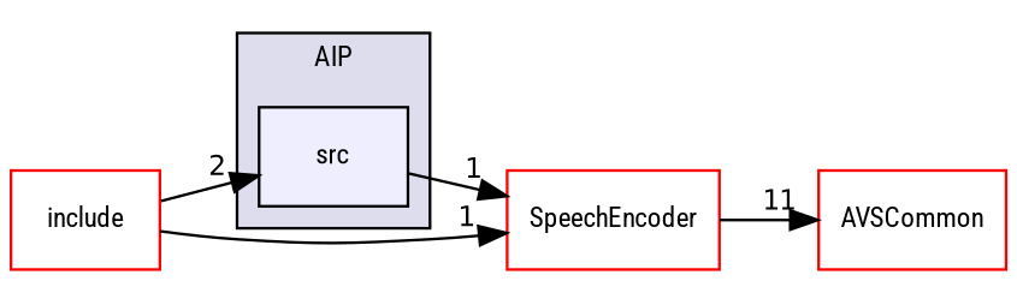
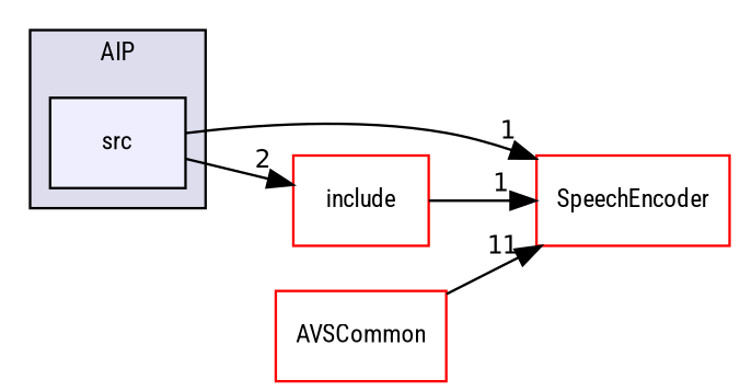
  digraph {
    compound=true
    fontname="Roboto Condensed"
    rankdir=LR
    node [fillcolor=white fontname="Roboto Condensed" fontsize=10 shape=box style=filled color=red]
    edge [fontname="Roboto Condensed" headlabel=1 labeldistance=1.5 labelfontname=Helvetica labelfontsize=10]
    n1 [fillcolor="#eeeeff" label=src pencolor=black color=""]
    n2 [label=SpeechEncoder]
    n3 [label=include]
    n4 [label=AVSCommon]
    subgraph cluster_1 {
      bgcolor="#ddddee"
      fontsize=10
      label=AIP
      pencolor=black
      n1
    }
    n1 -> n2
-   n3 -> n1 [headlabel=2]
-   n2 -> n4 [headlabel=11]
+   n1 -> n3 [headlabel=2]
+   n4 -> n2 [headlabel=11]
    n3 -> n2
  }
